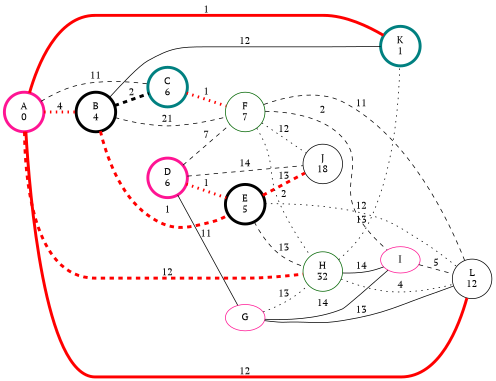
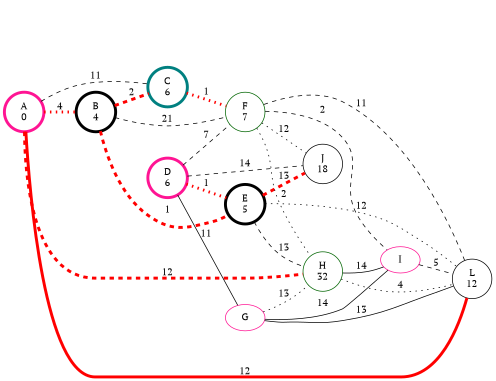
  graph {
    fontname="PT Serif"
    rankdir=LR
    node [color=deeppink fontname="PT Serif"]
    edge [fontname="PT Serif" style=dashed]
    n1 [label="A\n0" penwidth=4]
    n2 [color=black label="B\n4" penwidth=4]
    n3 [color=teal label="C\n6" penwidth=4]
    n4 [color=darkgreen label="H\n32"]
-   n5 [color=teal label="K\n1" penwidth=4]
    n6 [color=black label="L\n12"]
    n7 [color=black label="E\n5" penwidth=4]
    n8 [color=darkgreen label="F\n7"]
    I
    n10 [color=black label="J\n18"]
    n11 [label="D\n6" penwidth=4]
    G
    n1 -- n2 [color=red label=4 penwidth=4 style=dotted]
    n1 -- n3 [label=11]
    n1 -- n4 [color=red label=12 penwidth=4]
-   n1 -- n5 [color=red label=1 penwidth=4 style=solid]
    n1 -- n6 [color=red label=12 penwidth=4 style=solid]
-   n2 -- n3 [color=black label=2 penwidth=4]
-   n2 -- n5 [label=12 style=solid]
+   n2 -- n3 [color=red label=2 penwidth=4]
    n2 -- n7 [color=red label=1 penwidth=4]
    n2 -- n8 [label=21]
    n3 -- n8 [color=red label=1 penwidth=4 style=dotted]
-   n4 -- n5 [label=13 style=dotted]
    n4 -- n6 [label=4 style=dotted]
    n4 -- I [label=14 style=solid]
    n7 -- n4 [label=13]
    n7 -- n6 [label=12 style=dotted]
    n7 -- n10 [color=red label=13 penwidth=4]
    n8 -- n4 [label=2 style=dotted]
    n8 -- n6 [label=11]
    n8 -- I [label=2]
    n8 -- n10 [label=12 style=dotted]
    I -- n6 [label=5]
    n11 -- n7 [color=red label=1 penwidth=4 style=dotted]
    n11 -- n8 [label=7]
    n11 -- n10 [label=14]
    n11 -- G [label=11 style=solid]
    G -- n4 [label=13 style=dotted]
    G -- n6 [label=13 style=solid]
    G -- I [label=14 style=solid]
  }
